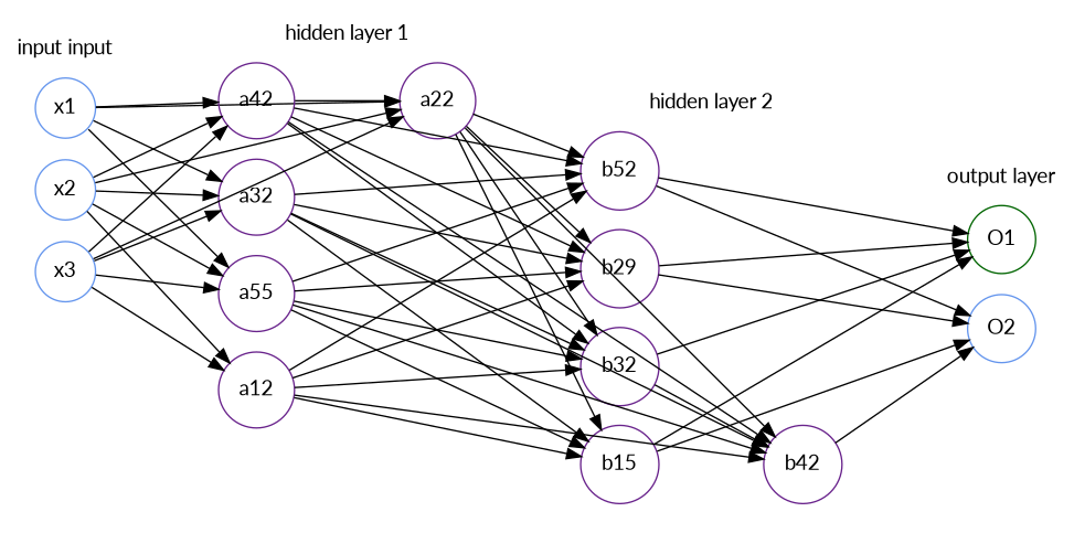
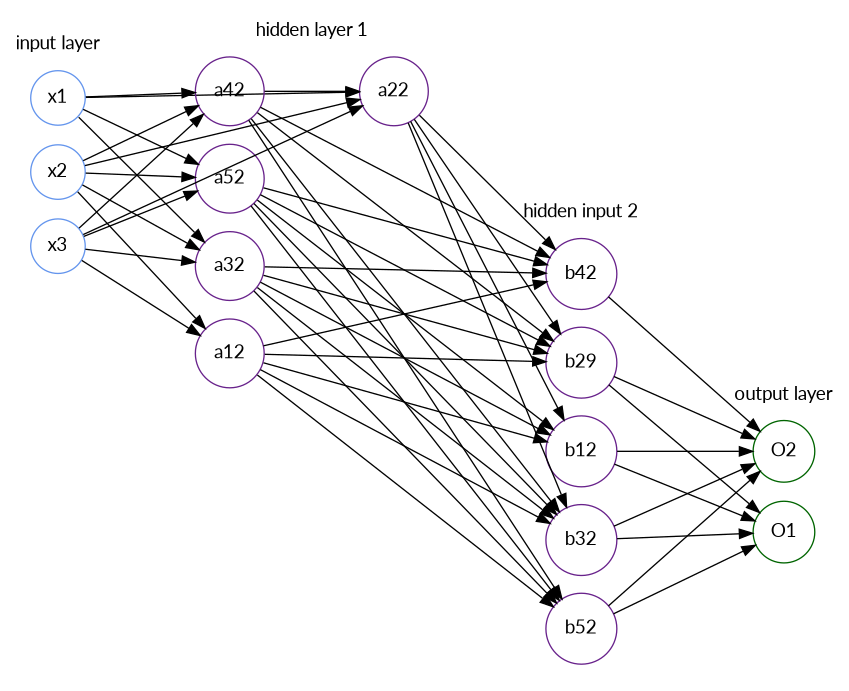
  digraph {
    fontname=Lato
    nodesep=.2
    rankdir=LR
    ranksep=1
    splines=line
    node [color=darkorchid4 fontname=Lato shape=circle style=solid]
    edge [fontname=Lato]
    x1 [color=cornflowerblue]
    x2 [color=cornflowerblue]
    x3 [color=cornflowerblue]
    a12
    a22
    a32
    a42
-   a52 [label=a55]
-   b12 [label=b15]
+   a52
+   b12
    n10 [label=b29]
    b32
    b42
    b52
    O1 [color=darkgreen]
-   O2 [color=cornflowerblue]
+   O2 [color=darkgreen]
    subgraph cluster_1 {
      color=white
-     label="input input"
+     label="input layer"
      x1
      x2
      x3
    }
    subgraph cluster_2 {
      color=white
      label="hidden layer 1"
      a12
      a22
      a32
      a42
      a52
    }
    subgraph cluster_3 {
      color=white
-     label="hidden layer 2"
+     label="hidden input 2"
      b12
      n10
      b32
      b42
      b52
    }
    subgraph cluster_4 {
      color=white
      label="output layer"
      O1
      O2
    }
    x1 -> a22
    x1 -> a32
    x1 -> a42
    x1 -> a52
    x2 -> a12
    x2 -> a22
    x2 -> a32
    x2 -> a42
    x2 -> a52
    x3 -> a12
    x3 -> a22
    x3 -> a32
    x3 -> a42
    x3 -> a52
    a12 -> b12
    a12 -> n10
    a12 -> b32
    a12 -> b42
    a12 -> b52
    a22 -> b12
    a22 -> n10
    a22 -> b32
    a22 -> b42
-   a22 -> b52
    a32 -> b12
    a32 -> n10
    a32 -> b32
    a32 -> b42
    a32 -> b52
    a42 -> a22
    a42 -> n10
    a42 -> b32
    a42 -> b42
    a42 -> b52
    a52 -> b12
    a52 -> n10
    a52 -> b32
    a52 -> b42
    a52 -> b52
    b12 -> O1
    b12 -> O2
    n10 -> O1
    n10 -> O2
    b32 -> O1
-   b32 -> b42
+   b32 -> O2
    b42 -> O2
    b52 -> O1
    b52 -> O2
  }
